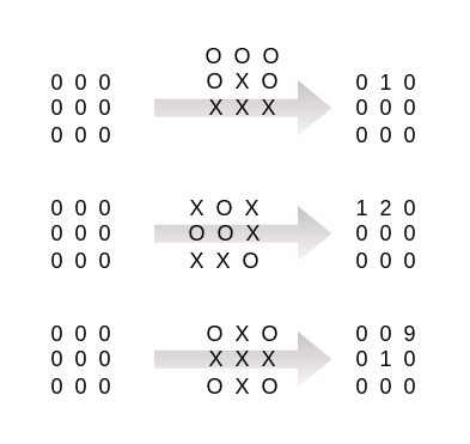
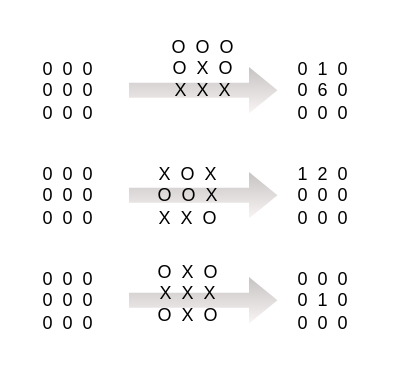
  <mxCell id="0" />
  <mxCell id="1" parent="0" />
  <mxCell id="2" value="0&amp;nbsp; 0&amp;nbsp; 0&lt;div&gt;0&amp;nbsp; 0&amp;nbsp; 0&lt;/div&gt;&lt;div&gt;0&amp;nbsp; 0&amp;nbsp; 0&lt;/div&gt;" style="text;strokeColor=none;align=center;fillColor=none;html=1;verticalAlign=middle;whiteSpace=wrap;rounded=0;shadow=0;" parent="1" vertex="1"><mxGeometry x="20" y="35" width="50" height="50" as="geometry" /></mxCell>
  <mxCell id="3" value="" style="shape=flexArrow;endArrow=classic;html=1;rounded=0;strokeColor=none;fillColor=#c6c3c3;gradientColor=#faf4f4;shadow=0;" parent="1" edge="1"><mxGeometry width="50" height="50" relative="1" as="geometry"><mxPoint x="85" y="59.5" as="sourcePoint" /><mxPoint x="185" y="59.5" as="targetPoint" /></mxGeometry></mxCell>
  <mxCell id="4" value="O&amp;nbsp; O&amp;nbsp; O&lt;br&gt;&lt;div&gt;&lt;span style=&quot;background-color: initial;&quot;&gt;O&lt;/span&gt;&amp;nbsp; X&amp;nbsp;&amp;nbsp;&lt;span style=&quot;background-color: initial;&quot;&gt;O&lt;/span&gt;&lt;/div&gt;&lt;div&gt;&lt;span style=&quot;background-color: initial;&quot;&gt;X&lt;/span&gt;&amp;nbsp; X&amp;nbsp;&amp;nbsp;&lt;span style=&quot;background-color: initial;&quot;&gt;X&lt;/span&gt;&lt;/div&gt;" style="text;strokeColor=none;align=center;fillColor=none;html=1;verticalAlign=middle;whiteSpace=wrap;rounded=0;shadow=0;" parent="1" vertex="1"><mxGeometry x="110" y="20" width="50" height="50" as="geometry" /></mxCell>
- <mxCell id="5" value="0&amp;nbsp; 1&amp;nbsp; 0&lt;div&gt;0&amp;nbsp; 0&amp;nbsp; 0&lt;/div&gt;&lt;div&gt;0&amp;nbsp; 0&amp;nbsp; 0&lt;/div&gt;" style="text;strokeColor=none;align=center;fillColor=none;html=1;verticalAlign=middle;whiteSpace=wrap;rounded=0;shadow=0;" parent="1" vertex="1"><mxGeometry x="190" y="35" width="50" height="50" as="geometry" /></mxCell>
+ <mxCell id="5" value="0&amp;nbsp; 1&amp;nbsp; 0&lt;div&gt;0&amp;nbsp; 6&amp;nbsp; 0&lt;/div&gt;&lt;div&gt;0&amp;nbsp; 0&amp;nbsp; 0&lt;/div&gt;" style="text;strokeColor=none;align=center;fillColor=none;html=1;verticalAlign=middle;whiteSpace=wrap;rounded=0;shadow=0;" parent="1" vertex="1"><mxGeometry x="190" y="35" width="50" height="50" as="geometry" /></mxCell>
  <mxCell id="6" value="0&amp;nbsp; 0&amp;nbsp; 0&lt;div&gt;0&amp;nbsp; 0&amp;nbsp; 0&lt;/div&gt;&lt;div&gt;0&amp;nbsp; 0&amp;nbsp; 0&lt;/div&gt;" style="text;strokeColor=none;align=center;fillColor=none;html=1;verticalAlign=middle;whiteSpace=wrap;rounded=0;shadow=0;" vertex="1" parent="1"><mxGeometry x="20" y="105" width="50" height="50" as="geometry" /></mxCell>
  <mxCell id="7" value="" style="shape=flexArrow;endArrow=classic;html=1;rounded=0;strokeColor=none;fillColor=#c6c3c3;gradientColor=#faf4f4;shadow=0;" edge="1" parent="1"><mxGeometry width="50" height="50" relative="1" as="geometry"><mxPoint x="85" y="129.5" as="sourcePoint" /><mxPoint x="185" y="129.5" as="targetPoint" /></mxGeometry></mxCell>
  <mxCell id="8" value="X&amp;nbsp; O&amp;nbsp; X&lt;br&gt;&lt;div&gt;&lt;span style=&quot;background-color: initial;&quot;&gt;O&lt;/span&gt;&amp;nbsp; O&amp;nbsp;&amp;nbsp;&lt;span style=&quot;background-color: initial;&quot;&gt;X&lt;/span&gt;&lt;/div&gt;&lt;div&gt;&lt;span style=&quot;background-color: initial;&quot;&gt;X&lt;/span&gt;&amp;nbsp; X&amp;nbsp;&amp;nbsp;&lt;span style=&quot;background-color: initial;&quot;&gt;O&lt;/span&gt;&lt;/div&gt;" style="text;strokeColor=none;align=center;fillColor=none;html=1;verticalAlign=middle;whiteSpace=wrap;rounded=0;shadow=0;" vertex="1" parent="1"><mxGeometry x="100" y="105" width="50" height="50" as="geometry" /></mxCell>
  <mxCell id="9" value="1&amp;nbsp; 2&amp;nbsp; 0&lt;div&gt;0&amp;nbsp; 0&amp;nbsp; 0&lt;/div&gt;&lt;div&gt;0&amp;nbsp; 0&amp;nbsp; 0&lt;/div&gt;" style="text;strokeColor=none;align=center;fillColor=none;html=1;verticalAlign=middle;whiteSpace=wrap;rounded=0;shadow=0;" vertex="1" parent="1"><mxGeometry x="190" y="105" width="50" height="50" as="geometry" /></mxCell>
  <mxCell id="10" value="0&amp;nbsp; 0&amp;nbsp; 0&lt;div&gt;0&amp;nbsp; 0&amp;nbsp; 0&lt;/div&gt;&lt;div&gt;0&amp;nbsp; 0&amp;nbsp; 0&lt;/div&gt;" style="text;strokeColor=none;align=center;fillColor=none;html=1;verticalAlign=middle;whiteSpace=wrap;rounded=0;shadow=0;" vertex="1" parent="1"><mxGeometry x="20" y="175" width="50" height="50" as="geometry" /></mxCell>
  <mxCell id="11" value="" style="shape=flexArrow;endArrow=classic;html=1;rounded=0;strokeColor=none;fillColor=#c6c3c3;gradientColor=#faf4f4;shadow=0;" edge="1" parent="1"><mxGeometry width="50" height="50" relative="1" as="geometry"><mxPoint x="85" y="199.5" as="sourcePoint" /><mxPoint x="185" y="199.5" as="targetPoint" /></mxGeometry></mxCell>
- <mxCell id="12" value="O&amp;nbsp; X&amp;nbsp; O&lt;br&gt;&lt;div&gt;&lt;span style=&quot;background-color: initial;&quot;&gt;X&lt;/span&gt;&amp;nbsp; X&amp;nbsp;&amp;nbsp;&lt;span style=&quot;background-color: initial;&quot;&gt;X&lt;/span&gt;&lt;/div&gt;&lt;div&gt;&lt;span style=&quot;background-color: initial;&quot;&gt;O&lt;/span&gt;&amp;nbsp; X&amp;nbsp;&amp;nbsp;&lt;span style=&quot;background-color: initial;&quot;&gt;O&lt;/span&gt;&lt;/div&gt;" style="text;strokeColor=none;align=center;fillColor=none;html=1;verticalAlign=middle;whiteSpace=wrap;rounded=0;shadow=0;" vertex="1" parent="1"><mxGeometry x="110" y="175" width="50" height="50" as="geometry" /></mxCell>
- <mxCell id="13" value="0&amp;nbsp; 0&amp;nbsp; 9&lt;div&gt;0&amp;nbsp; 1&amp;nbsp; 0&lt;/div&gt;&lt;div&gt;0&amp;nbsp; 0&amp;nbsp; 0&lt;/div&gt;" style="text;strokeColor=none;align=center;fillColor=none;html=1;verticalAlign=middle;whiteSpace=wrap;rounded=0;shadow=0;" vertex="1" parent="1"><mxGeometry x="190" y="175" width="50" height="50" as="geometry" /></mxCell>
+ <mxCell id="12" value="O&amp;nbsp; X&amp;nbsp; O&lt;br&gt;&lt;div&gt;&lt;span style=&quot;background-color: initial;&quot;&gt;X&lt;/span&gt;&amp;nbsp; X&amp;nbsp;&amp;nbsp;&lt;span style=&quot;background-color: initial;&quot;&gt;X&lt;/span&gt;&lt;/div&gt;&lt;div&gt;&lt;span style=&quot;background-color: initial;&quot;&gt;O&lt;/span&gt;&amp;nbsp; X&amp;nbsp;&amp;nbsp;&lt;span style=&quot;background-color: initial;&quot;&gt;O&lt;/span&gt;&lt;/div&gt;" style="text;strokeColor=none;align=center;fillColor=none;html=1;verticalAlign=middle;whiteSpace=wrap;rounded=0;shadow=0;" vertex="1" parent="1"><mxGeometry x="100" y="170" width="50" height="50" as="geometry" /></mxCell>
+ <mxCell id="13" value="0&amp;nbsp; 0&amp;nbsp; 0&lt;div&gt;0&amp;nbsp; 1&amp;nbsp; 0&lt;/div&gt;&lt;div&gt;0&amp;nbsp; 0&amp;nbsp; 0&lt;/div&gt;" style="text;strokeColor=none;align=center;fillColor=none;html=1;verticalAlign=middle;whiteSpace=wrap;rounded=0;shadow=0;" vertex="1" parent="1"><mxGeometry x="190" y="175" width="50" height="50" as="geometry" /></mxCell>
